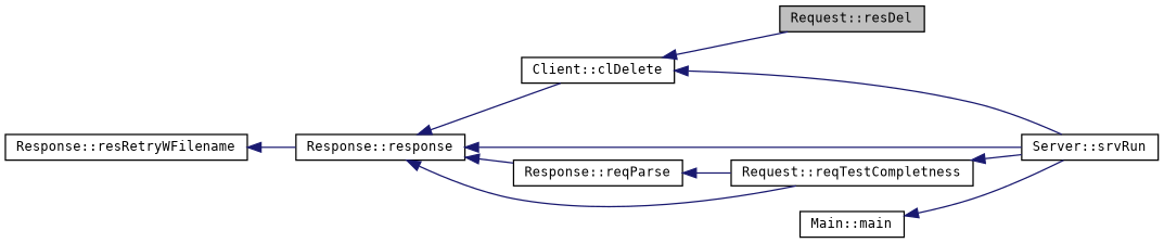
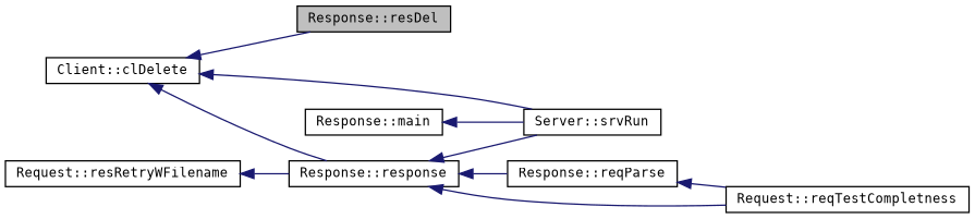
  digraph {
    fontname="DejaVu Sans Mono"
    rankdir=LR
    node [color=black fontname="DejaVu Sans Mono" fontsize=10 shape=record]
    edge [color=midnightblue dir=back fontname="DejaVu Sans Mono" fontsize=10 labelfontname=FreeSans labelfontsize=10 style=solid]
-   n1 [fillcolor=grey75 fontcolor=black height=0.2 label="Request::resDel" style=filled width=0.4]
+   n1 [fillcolor=grey75 fontcolor=black height=0.2 label="Response::resDel" style=filled width=0.4]
    n2 [height=0.2 label="Client::clDelete" width=0.4]
    n3 [height=0.2 label="Response::response" width=0.4]
    n4 [height=0.2 label="Server::srvRun" width=0.4]
    n5 [height=0.2 label="Response::reqParse" width=0.4]
    n6 [height=0.2 label="Request::reqTestCompletness" width=0.4]
-   n7 [height=0.2 label="Response::resRetryWFilename" width=0.4]
-   n8 [height=0.2 label="Main::main" width=0.4]
+   n7 [height=0.2 label="Request::resRetryWFilename" width=0.4]
+   n8 [height=0.2 label="Response::main" width=0.4]
    n2 -> n1
-   n3 -> n2
+   n2 -> n3
    n2 -> n4
    n3 -> n4
    n3 -> n5
    n3 -> n6
    n5 -> n6
-   n6 -> n4
    n7 -> n3
    n8 -> n4
  }
